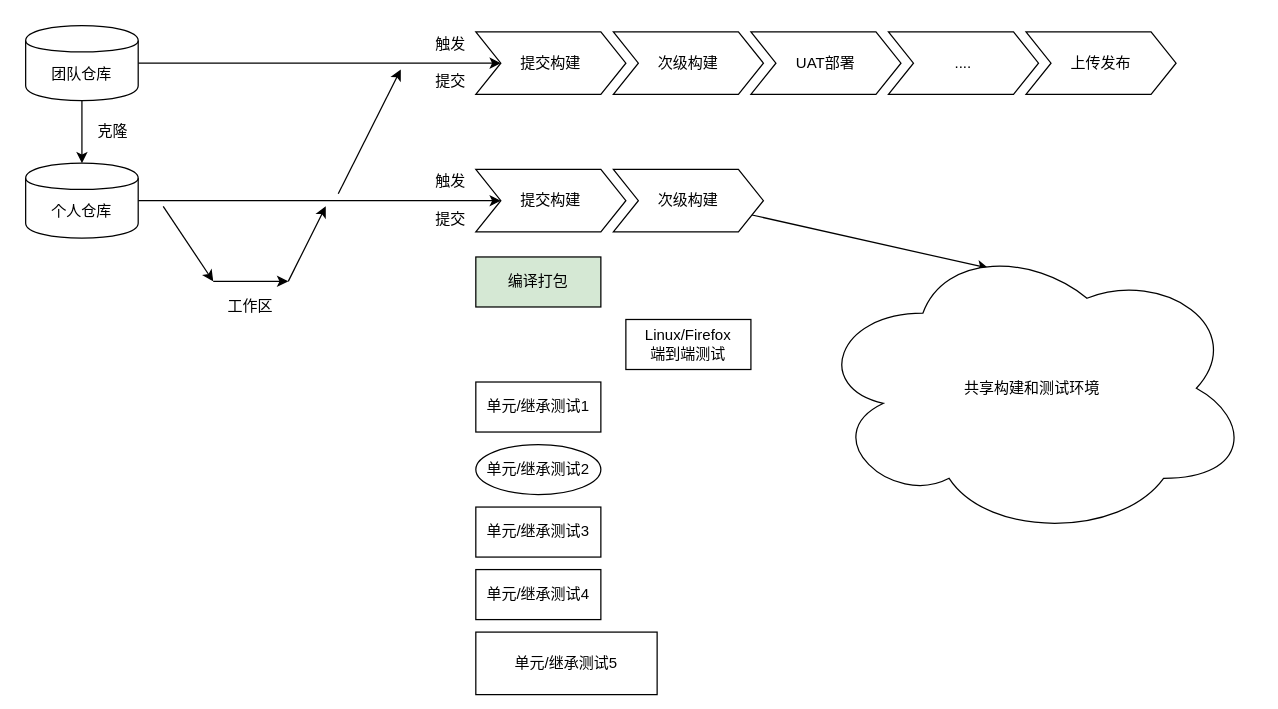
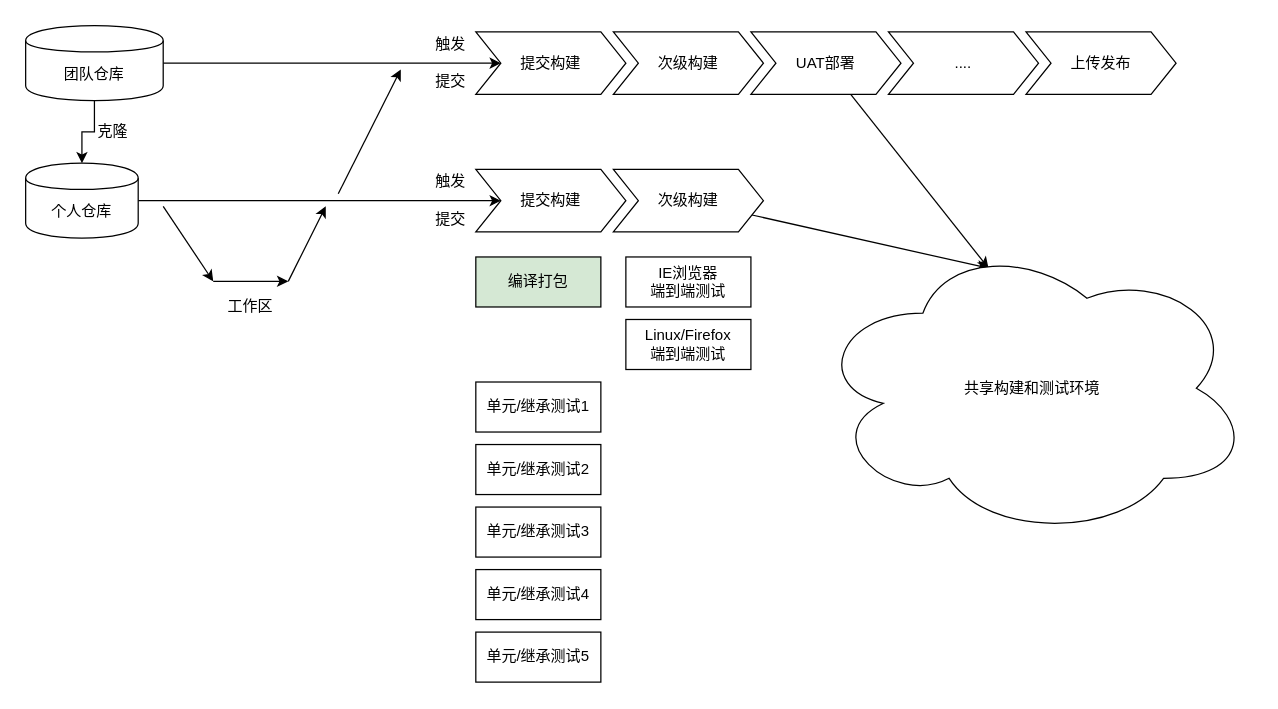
  <mxCell id="0" />
  <mxCell id="1" parent="0" />
  <mxCell id="2" value="提交构建" style="shape=step;perimeter=stepPerimeter;whiteSpace=wrap;html=1;fixedSize=1;" parent="1" vertex="1"><mxGeometry x="380" y="25" width="120" height="50" as="geometry" /></mxCell>
  <mxCell id="3" value="次级构建" style="shape=step;perimeter=stepPerimeter;whiteSpace=wrap;html=1;fixedSize=1;" parent="1" vertex="1"><mxGeometry x="490" y="25" width="120" height="50" as="geometry" /></mxCell>
+ <mxCell id="4" style="rounded=0;orthogonalLoop=1;jettySize=auto;html=1;entryX=0.4;entryY=0.1;entryDx=0;entryDy=0;entryPerimeter=0;" parent="1" source="5" target="25" edge="1"><mxGeometry relative="1" as="geometry" /></mxCell>
  <mxCell id="5" value="UAT部署" style="shape=step;perimeter=stepPerimeter;whiteSpace=wrap;html=1;fixedSize=1;" parent="1" vertex="1"><mxGeometry x="600" y="25" width="120" height="50" as="geometry" /></mxCell>
  <mxCell id="6" value="...." style="shape=step;perimeter=stepPerimeter;whiteSpace=wrap;html=1;fixedSize=1;" parent="1" vertex="1"><mxGeometry x="710" y="25" width="120" height="50" as="geometry" /></mxCell>
  <mxCell id="7" value="上传发布" style="shape=step;perimeter=stepPerimeter;whiteSpace=wrap;html=1;fixedSize=1;" parent="1" vertex="1"><mxGeometry x="820" y="25" width="120" height="50" as="geometry" /></mxCell>
  <mxCell id="8" value="提交构建" style="shape=step;perimeter=stepPerimeter;whiteSpace=wrap;html=1;fixedSize=1;" parent="1" vertex="1"><mxGeometry x="380" y="135" width="120" height="50" as="geometry" /></mxCell>
  <mxCell id="9" style="edgeStyle=none;rounded=0;orthogonalLoop=1;jettySize=auto;html=1;entryX=0.4;entryY=0.1;entryDx=0;entryDy=0;entryPerimeter=0;" parent="1" source="10" target="25" edge="1"><mxGeometry relative="1" as="geometry" /></mxCell>
  <mxCell id="10" value="次级构建" style="shape=step;perimeter=stepPerimeter;whiteSpace=wrap;html=1;fixedSize=1;" parent="1" vertex="1"><mxGeometry x="490" y="135" width="120" height="50" as="geometry" /></mxCell>
  <mxCell id="11" style="edgeStyle=orthogonalEdgeStyle;rounded=0;orthogonalLoop=1;jettySize=auto;html=1;" parent="1" source="13" target="2" edge="1"><mxGeometry relative="1" as="geometry" /></mxCell>
  <mxCell id="12" style="edgeStyle=orthogonalEdgeStyle;rounded=0;orthogonalLoop=1;jettySize=auto;html=1;" edge="1" parent="1" source="13" target="15"><mxGeometry relative="1" as="geometry" /></mxCell>
- <mxCell id="13" value="团队仓库" style="shape=cylinder;whiteSpace=wrap;html=1;boundedLbl=1;backgroundOutline=1;" parent="1" vertex="1"><mxGeometry x="20" y="20" width="90" height="60" as="geometry" /></mxCell>
+ <mxCell id="13" value="团队仓库" style="shape=cylinder;whiteSpace=wrap;html=1;boundedLbl=1;backgroundOutline=1;" parent="1" vertex="1"><mxGeometry x="20" y="20" width="110" height="60" as="geometry" /></mxCell>
  <mxCell id="14" style="edgeStyle=orthogonalEdgeStyle;rounded=0;orthogonalLoop=1;jettySize=auto;html=1;" parent="1" source="15" target="8" edge="1"><mxGeometry relative="1" as="geometry" /></mxCell>
  <mxCell id="15" value="个人仓库" style="shape=cylinder;whiteSpace=wrap;html=1;boundedLbl=1;backgroundOutline=1;" parent="1" vertex="1"><mxGeometry x="20" y="130" width="90" height="60" as="geometry" /></mxCell>
  <mxCell id="16" value="" style="endArrow=classic;html=1;" parent="1" edge="1"><mxGeometry width="50" height="50" relative="1" as="geometry"><mxPoint x="170" y="224.5" as="sourcePoint" /><mxPoint x="230" y="224.5" as="targetPoint" /></mxGeometry></mxCell>
  <mxCell id="17" value="" style="endArrow=classic;html=1;" parent="1" edge="1"><mxGeometry width="50" height="50" relative="1" as="geometry"><mxPoint x="130" y="164.5" as="sourcePoint" /><mxPoint x="170" y="224.5" as="targetPoint" /></mxGeometry></mxCell>
  <mxCell id="18" value="" style="endArrow=classic;html=1;" parent="1" edge="1"><mxGeometry width="50" height="50" relative="1" as="geometry"><mxPoint x="230" y="224.5" as="sourcePoint" /><mxPoint x="260" y="164.5" as="targetPoint" /></mxGeometry></mxCell>
  <mxCell id="19" value="" style="endArrow=classic;html=1;" parent="1" edge="1"><mxGeometry width="50" height="50" relative="1" as="geometry"><mxPoint x="270" y="154.5" as="sourcePoint" /><mxPoint x="320" y="55" as="targetPoint" /></mxGeometry></mxCell>
  <mxCell id="20" value="工作区" style="text;html=1;strokeColor=none;fillColor=none;align=center;verticalAlign=middle;whiteSpace=wrap;rounded=0;" parent="1" vertex="1"><mxGeometry x="180" y="235" width="40" height="20" as="geometry" /></mxCell>
  <mxCell id="21" value="提交" style="text;html=1;strokeColor=none;fillColor=none;align=center;verticalAlign=middle;whiteSpace=wrap;rounded=0;" parent="1" vertex="1"><mxGeometry x="340" y="165" width="40" height="20" as="geometry" /></mxCell>
  <mxCell id="22" value="触发" style="text;html=1;strokeColor=none;fillColor=none;align=center;verticalAlign=middle;whiteSpace=wrap;rounded=0;" parent="1" vertex="1"><mxGeometry x="340" y="135" width="40" height="20" as="geometry" /></mxCell>
  <mxCell id="23" value="提交" style="text;html=1;strokeColor=none;fillColor=none;align=center;verticalAlign=middle;whiteSpace=wrap;rounded=0;" parent="1" vertex="1"><mxGeometry x="340" y="55" width="40" height="20" as="geometry" /></mxCell>
  <mxCell id="24" value="触发" style="text;html=1;strokeColor=none;fillColor=none;align=center;verticalAlign=middle;whiteSpace=wrap;rounded=0;" parent="1" vertex="1"><mxGeometry x="340" y="25" width="40" height="20" as="geometry" /></mxCell>
  <mxCell id="25" value="共享构建和测试环境" style="ellipse;shape=cloud;whiteSpace=wrap;html=1;" parent="1" vertex="1"><mxGeometry x="650" y="190" width="350" height="240" as="geometry" /></mxCell>
  <mxCell id="26" value="编译打包" style="rounded=0;whiteSpace=wrap;html=1;fillColor=#d5e8d4;" parent="1" vertex="1"><mxGeometry x="380" y="205" width="100" height="40" as="geometry" /></mxCell>
  <mxCell id="27" value="单元/继承测试1" style="rounded=0;whiteSpace=wrap;html=1;" parent="1" vertex="1"><mxGeometry x="380" y="305" width="100" height="40" as="geometry" /></mxCell>
- <mxCell id="28" value="&lt;span style=&quot;white-space: normal&quot;&gt;单元/继承测试2&lt;/span&gt;" style="ellipse;whiteSpace=wrap;html=1;" parent="1" vertex="1"><mxGeometry x="380" y="355" width="100" height="40" as="geometry" /></mxCell>
+ <mxCell id="28" value="&lt;span style=&quot;white-space: normal&quot;&gt;单元/继承测试2&lt;/span&gt;" style="rounded=0;whiteSpace=wrap;html=1;" parent="1" vertex="1"><mxGeometry x="380" y="355" width="100" height="40" as="geometry" /></mxCell>
  <mxCell id="29" value="&lt;span style=&quot;white-space: normal&quot;&gt;单元/继承测试3&lt;/span&gt;" style="rounded=0;whiteSpace=wrap;html=1;" parent="1" vertex="1"><mxGeometry x="380" y="405" width="100" height="40" as="geometry" /></mxCell>
  <mxCell id="30" value="&lt;span style=&quot;white-space: normal&quot;&gt;单元/继承测试4&lt;/span&gt;" style="rounded=0;whiteSpace=wrap;html=1;" parent="1" vertex="1"><mxGeometry x="380" y="455" width="100" height="40" as="geometry" /></mxCell>
- <mxCell id="31" value="&lt;span style=&quot;white-space: normal&quot;&gt;单元/继承测试5&lt;/span&gt;" style="rounded=0;whiteSpace=wrap;html=1;" parent="1" vertex="1"><mxGeometry x="380" y="505" width="145" height="50" as="geometry" /></mxCell>
+ <mxCell id="31" value="&lt;span style=&quot;white-space: normal&quot;&gt;单元/继承测试5&lt;/span&gt;" style="rounded=0;whiteSpace=wrap;html=1;" parent="1" vertex="1"><mxGeometry x="380" y="505" width="100" height="40" as="geometry" /></mxCell>
+ <mxCell id="32" value="IE浏览器&lt;br&gt;端到端测试" style="rounded=0;whiteSpace=wrap;html=1;" parent="1" vertex="1"><mxGeometry x="500" y="205" width="100" height="40" as="geometry" /></mxCell>
  <mxCell id="33" value="Linux/Firefox&lt;br&gt;端到端测试" style="rounded=0;whiteSpace=wrap;html=1;" parent="1" vertex="1"><mxGeometry x="500" y="255" width="100" height="40" as="geometry" /></mxCell>
  <mxCell id="34" value="克隆" style="text;html=1;strokeColor=none;fillColor=none;align=center;verticalAlign=middle;whiteSpace=wrap;rounded=0;" vertex="1" parent="1"><mxGeometry x="70" y="95" width="40" height="20" as="geometry" /></mxCell>
